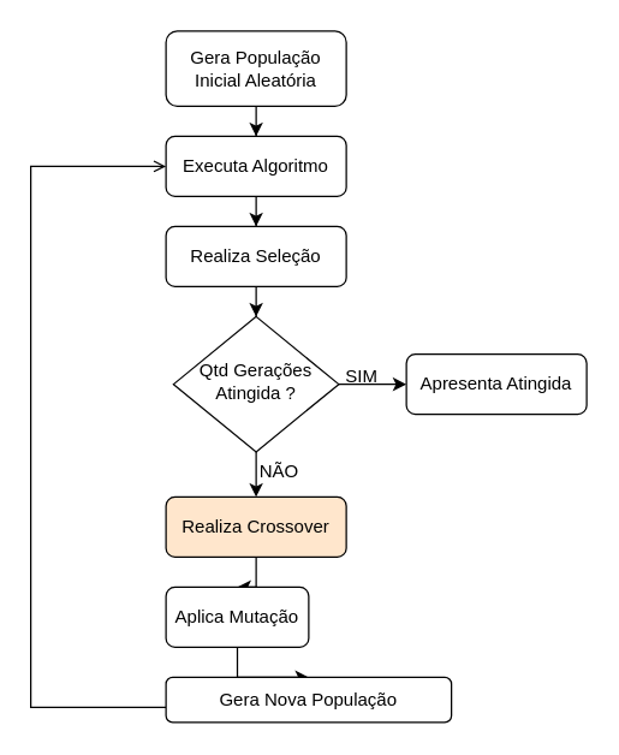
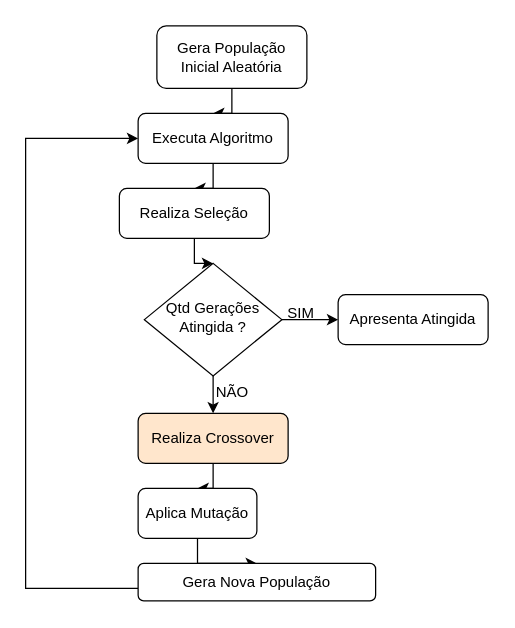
  <mxCell id="0" />
  <mxCell id="1" parent="0" />
  <mxCell id="2" value="" style="edgeStyle=orthogonalEdgeStyle;rounded=0;orthogonalLoop=1;jettySize=auto;html=1;" edge="1" parent="1" source="3" target="5"><mxGeometry relative="1" as="geometry" /></mxCell>
- <mxCell id="3" value="Gera População Inicial Aleatória" style="rounded=1;whiteSpace=wrap;html=1;fontSize=12;glass=0;strokeWidth=1;shadow=0;" parent="1" vertex="1"><mxGeometry x="110" y="20" width="120" height="50" as="geometry" /></mxCell>
+ <mxCell id="3" value="Gera População Inicial Aleatória" style="rounded=1;whiteSpace=wrap;html=1;fontSize=12;glass=0;strokeWidth=1;shadow=0;" parent="1" vertex="1"><mxGeometry x="125" y="20" width="120" height="50" as="geometry" /></mxCell>
  <mxCell id="4" value="" style="edgeStyle=orthogonalEdgeStyle;rounded=0;orthogonalLoop=1;jettySize=auto;html=1;" edge="1" parent="1" source="5" target="7"><mxGeometry relative="1" as="geometry" /></mxCell>
  <mxCell id="5" value="Executa Algoritmo" style="rounded=1;whiteSpace=wrap;html=1;fontSize=12;glass=0;strokeWidth=1;shadow=0;" vertex="1" parent="1"><mxGeometry x="110" y="90" width="120" height="40" as="geometry" /></mxCell>
  <mxCell id="6" value="" style="edgeStyle=orthogonalEdgeStyle;rounded=0;orthogonalLoop=1;jettySize=auto;html=1;" edge="1" parent="1" source="7" target="16"><mxGeometry relative="1" as="geometry" /></mxCell>
- <mxCell id="7" value="Realiza Seleção" style="rounded=1;whiteSpace=wrap;html=1;fontSize=12;glass=0;strokeWidth=1;shadow=0;" vertex="1" parent="1"><mxGeometry x="110" y="150" width="120" height="40" as="geometry" /></mxCell>
+ <mxCell id="7" value="Realiza Seleção" style="rounded=1;whiteSpace=wrap;html=1;fontSize=12;glass=0;strokeWidth=1;shadow=0;" vertex="1" parent="1"><mxGeometry x="95" y="150" width="120" height="40" as="geometry" /></mxCell>
  <mxCell id="8" value="" style="edgeStyle=orthogonalEdgeStyle;rounded=0;orthogonalLoop=1;jettySize=auto;html=1;" edge="1" parent="1" source="9" target="11"><mxGeometry relative="1" as="geometry" /></mxCell>
  <mxCell id="9" value="Realiza Crossover" style="rounded=1;whiteSpace=wrap;html=1;fontSize=12;glass=0;strokeWidth=1;shadow=0;fillColor=#ffe6cc;" vertex="1" parent="1"><mxGeometry x="110" y="330" width="120" height="40" as="geometry" /></mxCell>
  <mxCell id="10" value="" style="edgeStyle=orthogonalEdgeStyle;rounded=0;orthogonalLoop=1;jettySize=auto;html=1;" edge="1" parent="1" source="11" target="13"><mxGeometry relative="1" as="geometry" /></mxCell>
  <mxCell id="11" value="Aplica Mutação" style="rounded=1;whiteSpace=wrap;html=1;fontSize=12;glass=0;strokeWidth=1;shadow=0;" vertex="1" parent="1"><mxGeometry x="110" y="390" width="95" height="40" as="geometry" /></mxCell>
- <mxCell id="12" style="edgeStyle=orthogonalEdgeStyle;rounded=0;orthogonalLoop=1;jettySize=auto;html=1;entryX=0;entryY=0.5;entryDx=0;entryDy=0;endArrow=open;" edge="1" parent="1" source="13" target="5"><mxGeometry relative="1" as="geometry"><Array as="points"><mxPoint x="20" y="470" /><mxPoint x="20" y="110" /></Array></mxGeometry></mxCell>
+ <mxCell id="12" style="edgeStyle=orthogonalEdgeStyle;rounded=0;orthogonalLoop=1;jettySize=auto;html=1;entryX=0;entryY=0.5;entryDx=0;entryDy=0;" edge="1" parent="1" source="13" target="5"><mxGeometry relative="1" as="geometry"><Array as="points"><mxPoint x="20" y="470" /><mxPoint x="20" y="110" /></Array></mxGeometry></mxCell>
  <mxCell id="13" value="Gera Nova População" style="rounded=1;whiteSpace=wrap;html=1;fontSize=12;glass=0;strokeWidth=1;shadow=0;" vertex="1" parent="1"><mxGeometry x="110" y="450" width="190" height="30" as="geometry" /></mxCell>
  <mxCell id="14" value="" style="edgeStyle=orthogonalEdgeStyle;rounded=0;orthogonalLoop=1;jettySize=auto;html=1;" edge="1" parent="1" source="16" target="9"><mxGeometry relative="1" as="geometry" /></mxCell>
  <mxCell id="15" style="edgeStyle=orthogonalEdgeStyle;rounded=0;orthogonalLoop=1;jettySize=auto;html=1;entryX=0;entryY=0.5;entryDx=0;entryDy=0;" edge="1" parent="1" source="16" target="18"><mxGeometry relative="1" as="geometry" /></mxCell>
  <mxCell id="16" value="Qtd Gerações Atingida ?" style="rhombus;whiteSpace=wrap;html=1;shadow=0;fontFamily=Helvetica;fontSize=12;align=center;strokeWidth=1;spacing=6;spacingTop=-4;" vertex="1" parent="1"><mxGeometry x="115" y="210" width="110" height="90" as="geometry" /></mxCell>
  <mxCell id="17" value="NÃO" style="text;html=1;align=center;verticalAlign=middle;resizable=0;points=[];autosize=1;strokeColor=none;fillColor=none;" vertex="1" parent="1"><mxGeometry x="160" y="298" width="50" height="30" as="geometry" /></mxCell>
  <mxCell id="18" value="Apresenta Atingida" style="rounded=1;whiteSpace=wrap;html=1;fontSize=12;glass=0;strokeWidth=1;shadow=0;" vertex="1" parent="1"><mxGeometry x="270" y="235" width="120" height="40" as="geometry" /></mxCell>
  <mxCell id="19" value="SIM" style="text;html=1;align=center;verticalAlign=middle;resizable=0;points=[];autosize=1;strokeColor=none;fillColor=none;" vertex="1" parent="1"><mxGeometry x="220" y="235" width="40" height="30" as="geometry" /></mxCell>
